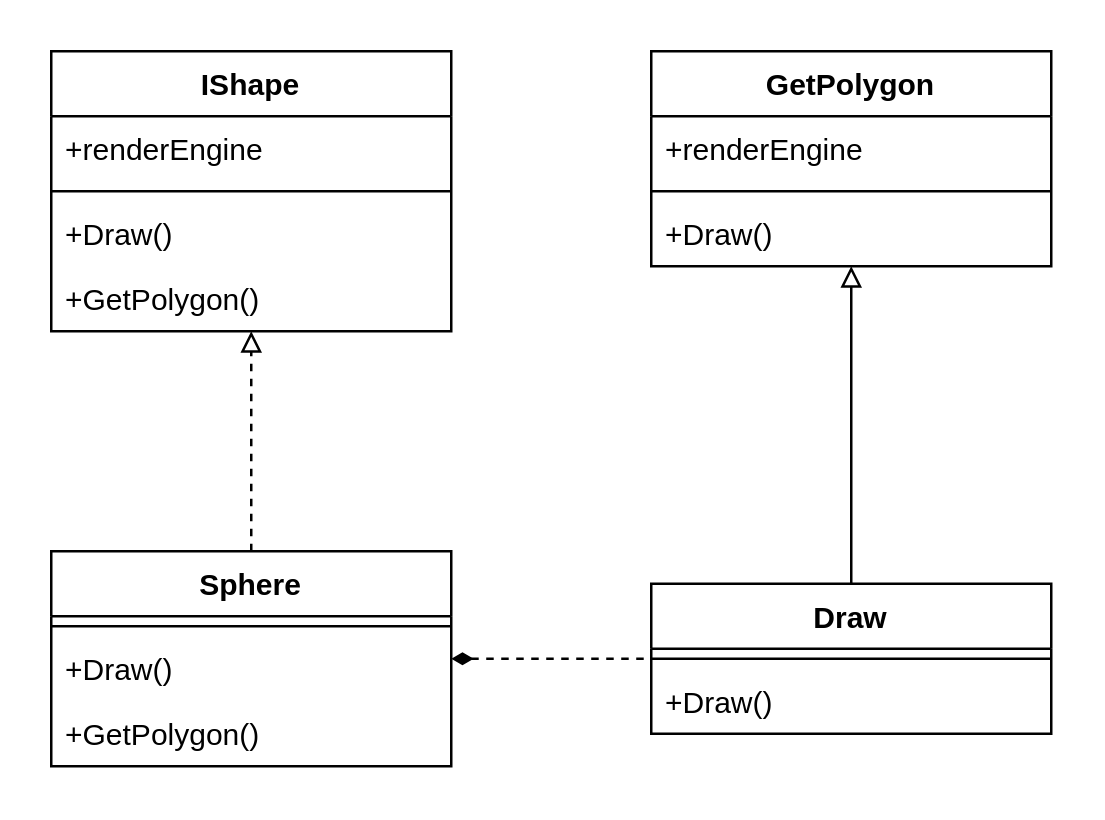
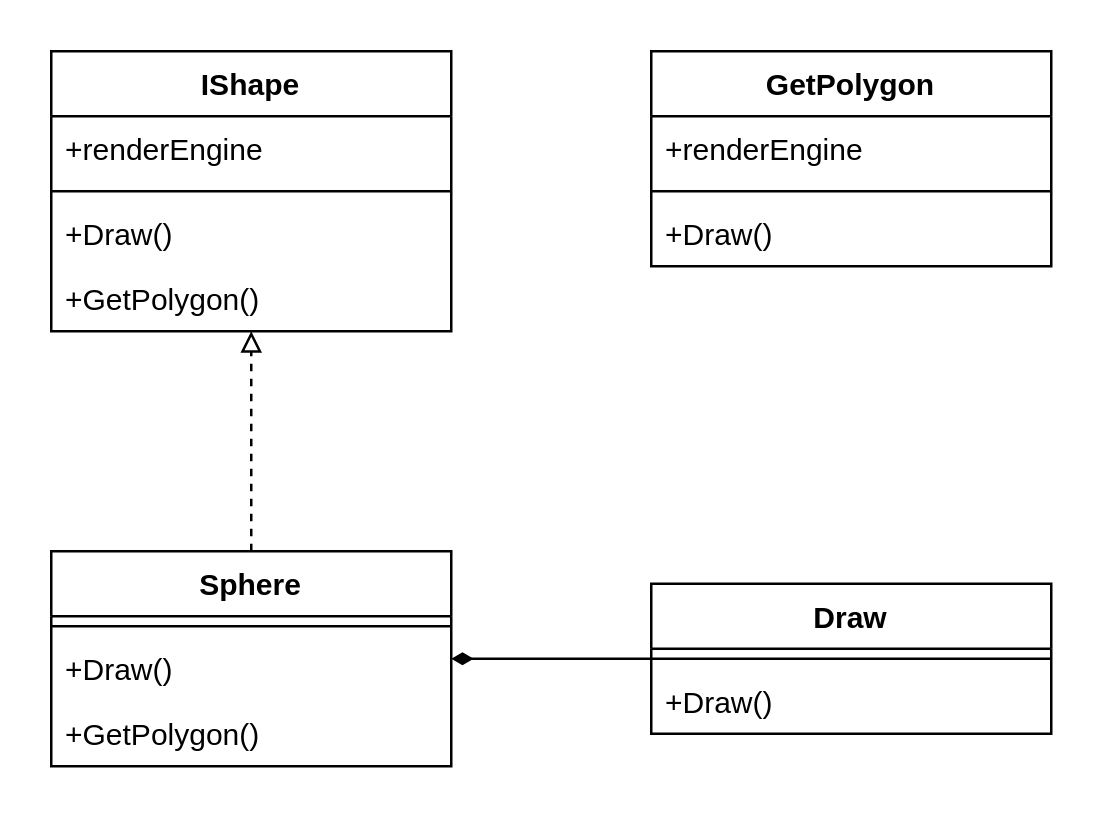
  <mxCell id="0" />
  <mxCell id="1" parent="0" />
  <mxCell id="2" value="IShape" style="swimlane;fontStyle=1;align=center;verticalAlign=top;childLayout=stackLayout;horizontal=1;startSize=26;horizontalStack=0;resizeParent=1;resizeParentMax=0;resizeLast=0;collapsible=1;marginBottom=0;whiteSpace=wrap;html=1;" vertex="1" parent="1"><mxGeometry x="20" y="20" width="160" height="112" as="geometry" /></mxCell>
  <mxCell id="3" value="+renderEngine" style="text;strokeColor=none;fillColor=none;align=left;verticalAlign=top;spacingLeft=4;spacingRight=4;overflow=hidden;rotatable=0;points=[[0,0.5],[1,0.5]];portConstraint=eastwest;whiteSpace=wrap;html=1;" vertex="1" parent="2"><mxGeometry y="26" width="160" height="26" as="geometry" /></mxCell>
  <mxCell id="4" value="" style="line;strokeWidth=1;fillColor=none;align=left;verticalAlign=middle;spacingTop=-1;spacingLeft=3;spacingRight=3;rotatable=0;labelPosition=right;points=[];portConstraint=eastwest;strokeColor=inherit;" vertex="1" parent="2"><mxGeometry y="52" width="160" height="8" as="geometry" /></mxCell>
  <mxCell id="5" value="+Draw()" style="text;strokeColor=none;fillColor=none;align=left;verticalAlign=top;spacingLeft=4;spacingRight=4;overflow=hidden;rotatable=0;points=[[0,0.5],[1,0.5]];portConstraint=eastwest;whiteSpace=wrap;html=1;" vertex="1" parent="2"><mxGeometry y="60" width="160" height="26" as="geometry" /></mxCell>
  <mxCell id="6" value="+GetPolygon()" style="text;strokeColor=none;fillColor=none;align=left;verticalAlign=top;spacingLeft=4;spacingRight=4;overflow=hidden;rotatable=0;points=[[0,0.5],[1,0.5]];portConstraint=eastwest;whiteSpace=wrap;html=1;" vertex="1" parent="2"><mxGeometry y="86" width="160" height="26" as="geometry" /></mxCell>
  <mxCell id="7" style="rounded=0;orthogonalLoop=1;jettySize=auto;html=1;endArrow=block;endFill=0;dashed=1;" edge="1" parent="1" source="9" target="2"><mxGeometry relative="1" as="geometry" /></mxCell>
- <mxCell id="8" style="rounded=0;orthogonalLoop=1;jettySize=auto;html=1;endArrow=none;endFill=0;startArrow=diamondThin;startFill=1;dashed=1;" edge="1" parent="1" source="9" target="18"><mxGeometry relative="1" as="geometry" /></mxCell>
+ <mxCell id="8" style="rounded=0;orthogonalLoop=1;jettySize=auto;html=1;endArrow=none;endFill=0;startArrow=diamondThin;startFill=1;" edge="1" parent="1" source="9" target="18"><mxGeometry relative="1" as="geometry" /></mxCell>
  <mxCell id="9" value="Sphere" style="swimlane;fontStyle=1;align=center;verticalAlign=top;childLayout=stackLayout;horizontal=1;startSize=26;horizontalStack=0;resizeParent=1;resizeParentMax=0;resizeLast=0;collapsible=1;marginBottom=0;whiteSpace=wrap;html=1;" vertex="1" parent="1"><mxGeometry x="20" y="220" width="160" height="86" as="geometry" /></mxCell>
  <mxCell id="10" value="" style="line;strokeWidth=1;fillColor=none;align=left;verticalAlign=middle;spacingTop=-1;spacingLeft=3;spacingRight=3;rotatable=0;labelPosition=right;points=[];portConstraint=eastwest;strokeColor=inherit;" vertex="1" parent="9"><mxGeometry y="26" width="160" height="8" as="geometry" /></mxCell>
  <mxCell id="11" value="+Draw()" style="text;strokeColor=none;fillColor=none;align=left;verticalAlign=top;spacingLeft=4;spacingRight=4;overflow=hidden;rotatable=0;points=[[0,0.5],[1,0.5]];portConstraint=eastwest;whiteSpace=wrap;html=1;" vertex="1" parent="9"><mxGeometry y="34" width="160" height="26" as="geometry" /></mxCell>
  <mxCell id="12" value="+GetPolygon()" style="text;strokeColor=none;fillColor=none;align=left;verticalAlign=top;spacingLeft=4;spacingRight=4;overflow=hidden;rotatable=0;points=[[0,0.5],[1,0.5]];portConstraint=eastwest;whiteSpace=wrap;html=1;" vertex="1" parent="9"><mxGeometry y="60" width="160" height="26" as="geometry" /></mxCell>
  <mxCell id="13" value="GetPolygon" style="swimlane;fontStyle=1;align=center;verticalAlign=top;childLayout=stackLayout;horizontal=1;startSize=26;horizontalStack=0;resizeParent=1;resizeParentMax=0;resizeLast=0;collapsible=1;marginBottom=0;whiteSpace=wrap;html=1;" vertex="1" parent="1"><mxGeometry x="260" y="20" width="160" height="86" as="geometry" /></mxCell>
  <mxCell id="14" value="+renderEngine" style="text;strokeColor=none;fillColor=none;align=left;verticalAlign=top;spacingLeft=4;spacingRight=4;overflow=hidden;rotatable=0;points=[[0,0.5],[1,0.5]];portConstraint=eastwest;whiteSpace=wrap;html=1;" vertex="1" parent="13"><mxGeometry y="26" width="160" height="26" as="geometry" /></mxCell>
  <mxCell id="15" value="" style="line;strokeWidth=1;fillColor=none;align=left;verticalAlign=middle;spacingTop=-1;spacingLeft=3;spacingRight=3;rotatable=0;labelPosition=right;points=[];portConstraint=eastwest;strokeColor=inherit;" vertex="1" parent="13"><mxGeometry y="52" width="160" height="8" as="geometry" /></mxCell>
  <mxCell id="16" value="+Draw()" style="text;strokeColor=none;fillColor=none;align=left;verticalAlign=top;spacingLeft=4;spacingRight=4;overflow=hidden;rotatable=0;points=[[0,0.5],[1,0.5]];portConstraint=eastwest;whiteSpace=wrap;html=1;" vertex="1" parent="13"><mxGeometry y="60" width="160" height="26" as="geometry" /></mxCell>
- <mxCell id="17" style="edgeStyle=none;rounded=0;orthogonalLoop=1;jettySize=auto;html=1;endArrow=block;endFill=0;" edge="1" parent="1" source="18" target="13"><mxGeometry relative="1" as="geometry" /></mxCell>
  <mxCell id="18" value="Draw" style="swimlane;fontStyle=1;align=center;verticalAlign=top;childLayout=stackLayout;horizontal=1;startSize=26;horizontalStack=0;resizeParent=1;resizeParentMax=0;resizeLast=0;collapsible=1;marginBottom=0;whiteSpace=wrap;html=1;" vertex="1" parent="1"><mxGeometry x="260" y="233" width="160" height="60" as="geometry" /></mxCell>
  <mxCell id="19" value="" style="line;strokeWidth=1;fillColor=none;align=left;verticalAlign=middle;spacingTop=-1;spacingLeft=3;spacingRight=3;rotatable=0;labelPosition=right;points=[];portConstraint=eastwest;strokeColor=inherit;" vertex="1" parent="18"><mxGeometry y="26" width="160" height="8" as="geometry" /></mxCell>
  <mxCell id="20" value="+Draw()" style="text;strokeColor=none;fillColor=none;align=left;verticalAlign=top;spacingLeft=4;spacingRight=4;overflow=hidden;rotatable=0;points=[[0,0.5],[1,0.5]];portConstraint=eastwest;whiteSpace=wrap;html=1;" vertex="1" parent="18"><mxGeometry y="34" width="160" height="26" as="geometry" /></mxCell>
